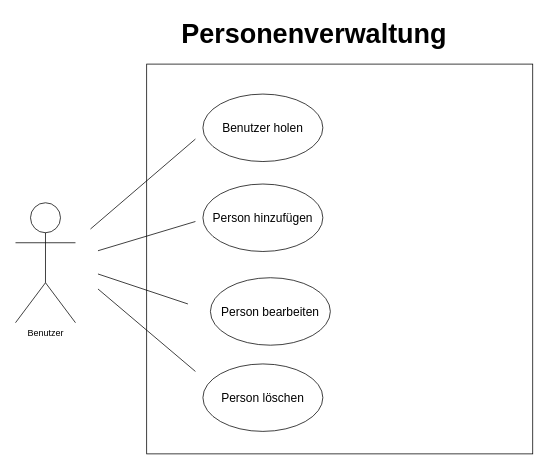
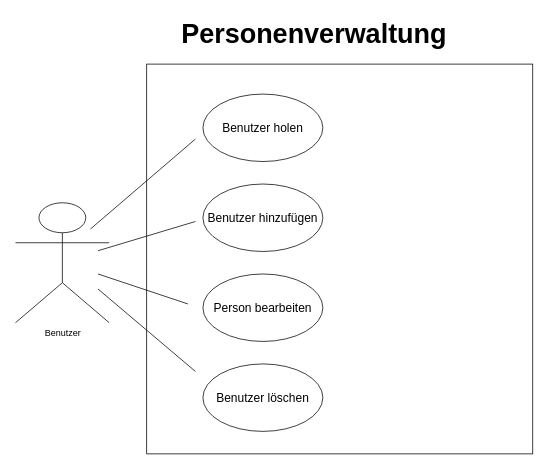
  <mxCell id="0" />
  <mxCell id="1" parent="0" />
  <mxCell id="2" value="" style="rounded=0;whiteSpace=wrap;html=1;strokeWidth=1;fontSize=16;" vertex="1" parent="1"><mxGeometry x="195" y="85" width="515" height="520" as="geometry" /></mxCell>
- <mxCell id="3" value="Benutzer" style="shape=umlActor;html=1;verticalLabelPosition=bottom;verticalAlign=top;align=center;" vertex="1" parent="1"><mxGeometry x="20" y="270" width="80" height="160" as="geometry" /></mxCell>
+ <mxCell id="3" value="Benutzer" style="shape=umlActor;html=1;verticalLabelPosition=bottom;verticalAlign=top;align=center;" vertex="1" parent="1"><mxGeometry x="20" y="270" width="125" height="160" as="geometry" /></mxCell>
  <mxCell id="4" value="Personenverwaltung" style="text;html=1;align=center;verticalAlign=middle;resizable=0;points=[];autosize=1;fontSize=36;fontStyle=1" vertex="1" parent="1"><mxGeometry x="232.5" y="20" width="370" height="50" as="geometry" /></mxCell>
  <mxCell id="5" value="Benutzer holen" style="shape=ellipse;html=1;strokeWidth=1;fontStyle=0;whiteSpace=wrap;align=center;perimeter=ellipsePerimeter;fontSize=16;" vertex="1" parent="1"><mxGeometry x="270" y="125" width="160" height="90" as="geometry" /></mxCell>
- <mxCell id="6" value="Person hinzufügen" style="shape=ellipse;html=1;strokeWidth=1;fontStyle=0;whiteSpace=wrap;align=center;perimeter=ellipsePerimeter;fontSize=16;" vertex="1" parent="1"><mxGeometry x="270" y="245" width="160" height="90" as="geometry" /></mxCell>
- <mxCell id="7" value="Person bearbeiten" style="shape=ellipse;html=1;strokeWidth=1;fontStyle=0;whiteSpace=wrap;align=center;perimeter=ellipsePerimeter;fontSize=16;" vertex="1" parent="1"><mxGeometry x="280" y="370" width="160" height="90" as="geometry" /></mxCell>
- <mxCell id="8" value="Person löschen" style="shape=ellipse;html=1;strokeWidth=1;fontStyle=0;whiteSpace=wrap;align=center;perimeter=ellipsePerimeter;fontSize=16;" vertex="1" parent="1"><mxGeometry x="270" y="485" width="160" height="90" as="geometry" /></mxCell>
+ <mxCell id="6" value="Benutzer hinzufügen" style="shape=ellipse;html=1;strokeWidth=1;fontStyle=0;whiteSpace=wrap;align=center;perimeter=ellipsePerimeter;fontSize=16;" vertex="1" parent="1"><mxGeometry x="270" y="245" width="160" height="90" as="geometry" /></mxCell>
+ <mxCell id="7" value="Person bearbeiten" style="shape=ellipse;html=1;strokeWidth=1;fontStyle=0;whiteSpace=wrap;align=center;perimeter=ellipsePerimeter;fontSize=16;" vertex="1" parent="1"><mxGeometry x="270" y="365" width="160" height="90" as="geometry" /></mxCell>
+ <mxCell id="8" value="Benutzer löschen" style="shape=ellipse;html=1;strokeWidth=1;fontStyle=0;whiteSpace=wrap;align=center;perimeter=ellipsePerimeter;fontSize=16;" vertex="1" parent="1"><mxGeometry x="270" y="485" width="160" height="90" as="geometry" /></mxCell>
  <mxCell id="9" value="" style="edgeStyle=none;html=1;endArrow=none;verticalAlign=bottom;fontSize=16;" edge="1" parent="1"><mxGeometry width="160" relative="1" as="geometry"><mxPoint x="120" y="305" as="sourcePoint" /><mxPoint x="260" y="185" as="targetPoint" /></mxGeometry></mxCell>
  <mxCell id="10" value="" style="edgeStyle=none;html=1;endArrow=none;verticalAlign=bottom;fontSize=16;" edge="1" parent="1"><mxGeometry width="160" relative="1" as="geometry"><mxPoint x="130" y="334" as="sourcePoint" /><mxPoint x="260" y="295" as="targetPoint" /></mxGeometry></mxCell>
  <mxCell id="11" value="" style="edgeStyle=none;html=1;endArrow=none;verticalAlign=bottom;fontSize=16;" edge="1" parent="1"><mxGeometry width="160" relative="1" as="geometry"><mxPoint x="130" y="365" as="sourcePoint" /><mxPoint x="250" y="405" as="targetPoint" /></mxGeometry></mxCell>
  <mxCell id="12" value="" style="edgeStyle=none;html=1;endArrow=none;verticalAlign=bottom;fontSize=16;" edge="1" parent="1"><mxGeometry width="160" relative="1" as="geometry"><mxPoint x="130" y="385" as="sourcePoint" /><mxPoint x="260" y="495" as="targetPoint" /></mxGeometry></mxCell>
